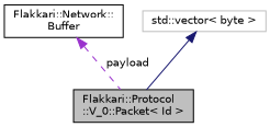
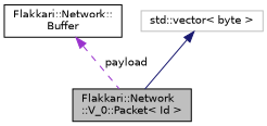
  digraph {
    node [color=black fillcolor=white fontname=Helvetica fontsize=10 shape=record style=filled]
    edge [dir=back fontname=Helvetica fontsize=10 labelfontname=Helvetica labelfontsize=10]
-   n1 [fillcolor=grey75 fontcolor=black height=0.2 label="Flakkari::Protocol\l::V_0::Packet\< Id \>" width=0.4]
+   n1 [fillcolor=grey75 fontcolor=black height=0.2 label="Flakkari::Network\l::V_0::Packet\< Id \>" width=0.4]
    n2 [height=0.2 label="Flakkari::Network::\lBuffer" width=0.4]
    n3 [color=grey75 height=0.2 label="std::vector\< byte \>" width=0.4]
    n2 -> n1 [color=darkorchid3 label=" payload" style=dashed]
    n3 -> n1 [color=midnightblue style=solid]
  }
